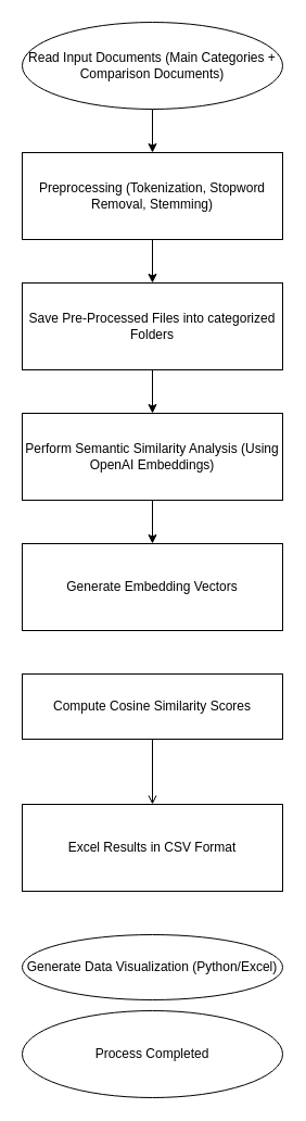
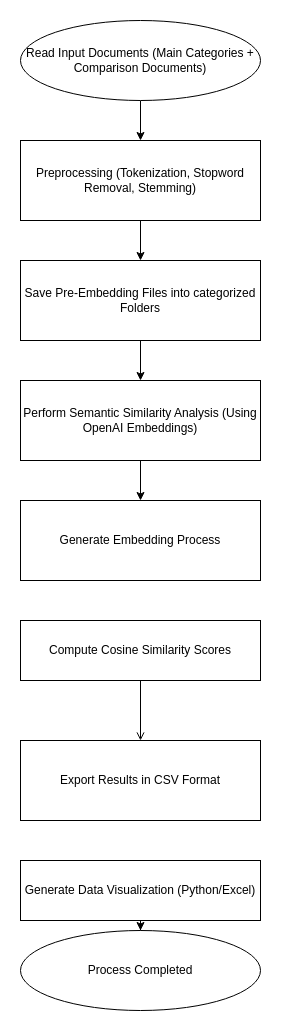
  <mxCell id="0" />
  <mxCell id="1" parent="0" />
  <mxCell id="2" style="edgeStyle=orthogonalEdgeStyle;rounded=0;orthogonalLoop=1;jettySize=auto;html=1;exitX=0.5;exitY=1;exitDx=0;exitDy=0;entryX=0.5;entryY=0;entryDx=0;entryDy=0;" edge="1" parent="1" source="3" target="5"><mxGeometry relative="1" as="geometry" /></mxCell>
  <mxCell id="3" value="Read Input Documents (Main Categories + Comparison Documents)" style="ellipse;whiteSpace=wrap;html=1;" vertex="1" parent="1"><mxGeometry x="20" y="20" width="240" height="80" as="geometry" /></mxCell>
  <mxCell id="4" style="edgeStyle=orthogonalEdgeStyle;rounded=0;orthogonalLoop=1;jettySize=auto;html=1;exitX=0.5;exitY=1;exitDx=0;exitDy=0;entryX=0.5;entryY=0;entryDx=0;entryDy=0;" edge="1" parent="1" source="5" target="7"><mxGeometry relative="1" as="geometry" /></mxCell>
  <mxCell id="5" value="Preprocessing (Tokenization, Stopword Removal, Stemming)" style="rounded=0;whiteSpace=wrap;html=1;" vertex="1" parent="1"><mxGeometry x="20" y="140" width="240" height="80" as="geometry" /></mxCell>
  <mxCell id="6" style="edgeStyle=orthogonalEdgeStyle;rounded=0;orthogonalLoop=1;jettySize=auto;html=1;exitX=0.5;exitY=1;exitDx=0;exitDy=0;entryX=0.5;entryY=0;entryDx=0;entryDy=0;" edge="1" parent="1" source="7" target="9"><mxGeometry relative="1" as="geometry" /></mxCell>
- <mxCell id="7" value="Save Pre-Processed Files into categorized Folders" style="rounded=0;whiteSpace=wrap;html=1;" vertex="1" parent="1"><mxGeometry x="20" y="260" width="240" height="80" as="geometry" /></mxCell>
+ <mxCell id="7" value="Save Pre-Embedding Files into categorized Folders" style="rounded=0;whiteSpace=wrap;html=1;" vertex="1" parent="1"><mxGeometry x="20" y="260" width="240" height="80" as="geometry" /></mxCell>
  <mxCell id="8" style="edgeStyle=orthogonalEdgeStyle;rounded=0;orthogonalLoop=1;jettySize=auto;html=1;exitX=0.5;exitY=1;exitDx=0;exitDy=0;entryX=0.5;entryY=0;entryDx=0;entryDy=0;" edge="1" parent="1" source="9" target="10"><mxGeometry relative="1" as="geometry" /></mxCell>
  <mxCell id="9" value="Perform Semantic Similarity Analysis (Using OpenAI Embeddings)" style="rounded=0;whiteSpace=wrap;html=1;" vertex="1" parent="1"><mxGeometry x="20" y="380" width="240" height="80" as="geometry" /></mxCell>
- <mxCell id="10" value="Generate Embedding Vectors" style="rounded=0;whiteSpace=wrap;html=1;" vertex="1" parent="1"><mxGeometry x="20" y="500" width="240" height="80" as="geometry" /></mxCell>
+ <mxCell id="10" value="Generate Embedding Process" style="rounded=0;whiteSpace=wrap;html=1;" vertex="1" parent="1"><mxGeometry x="20" y="500" width="240" height="80" as="geometry" /></mxCell>
  <mxCell id="11" style="edgeStyle=orthogonalEdgeStyle;rounded=0;orthogonalLoop=1;jettySize=auto;html=1;exitX=0.5;exitY=1;exitDx=0;exitDy=0;entryX=0.5;entryY=0;entryDx=0;entryDy=0;endArrow=open;" edge="1" parent="1" source="12" target="13"><mxGeometry relative="1" as="geometry" /></mxCell>
  <mxCell id="12" value="Compute Cosine Similarity Scores" style="rounded=0;whiteSpace=wrap;html=1;" vertex="1" parent="1"><mxGeometry x="20" y="620" width="240" height="60" as="geometry" /></mxCell>
- <mxCell id="13" value="Excel Results in CSV Format" style="rounded=0;whiteSpace=wrap;html=1;" vertex="1" parent="1"><mxGeometry x="20" y="740" width="240" height="80" as="geometry" /></mxCell>
- <mxCell id="15" value="Generate Data Visualization (Python/Excel)" style="ellipse;whiteSpace=wrap;html=1;" vertex="1" parent="1"><mxGeometry x="20" y="860" width="240" height="60" as="geometry" /></mxCell>
+ <mxCell id="13" value="Export Results in CSV Format" style="rounded=0;whiteSpace=wrap;html=1;" vertex="1" parent="1"><mxGeometry x="20" y="740" width="240" height="80" as="geometry" /></mxCell>
+ <mxCell id="14" style="edgeStyle=orthogonalEdgeStyle;rounded=0;orthogonalLoop=1;jettySize=auto;html=1;exitX=0.5;exitY=1;exitDx=0;exitDy=0;" edge="1" parent="1" source="15" target="16"><mxGeometry relative="1" as="geometry" /></mxCell>
+ <mxCell id="15" value="Generate Data Visualization (Python/Excel)" style="rounded=0;whiteSpace=wrap;html=1;" vertex="1" parent="1"><mxGeometry x="20" y="860" width="240" height="60" as="geometry" /></mxCell>
  <mxCell id="16" value="Process Completed" style="ellipse;whiteSpace=wrap;html=1;" vertex="1" parent="1"><mxGeometry x="20" y="930" width="240" height="80" as="geometry" /></mxCell>
